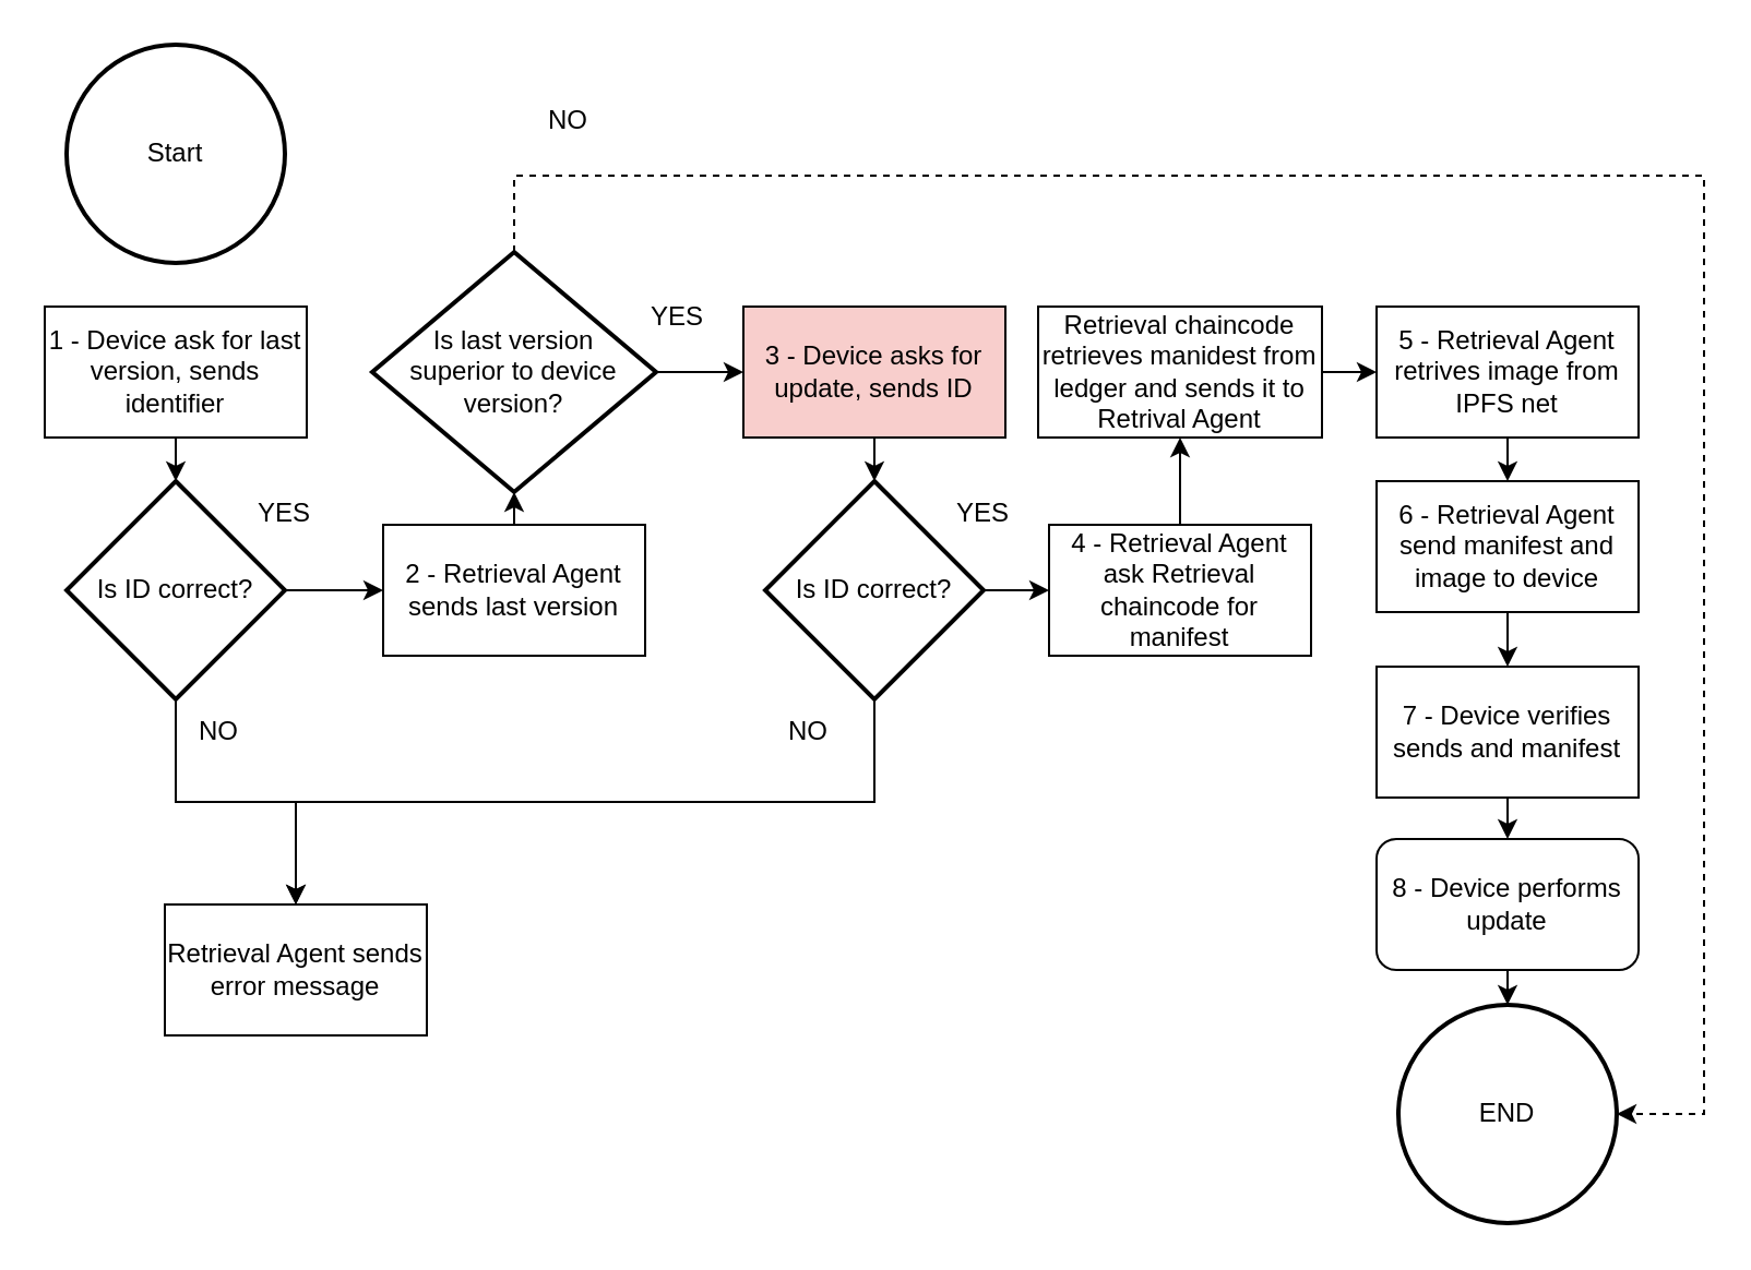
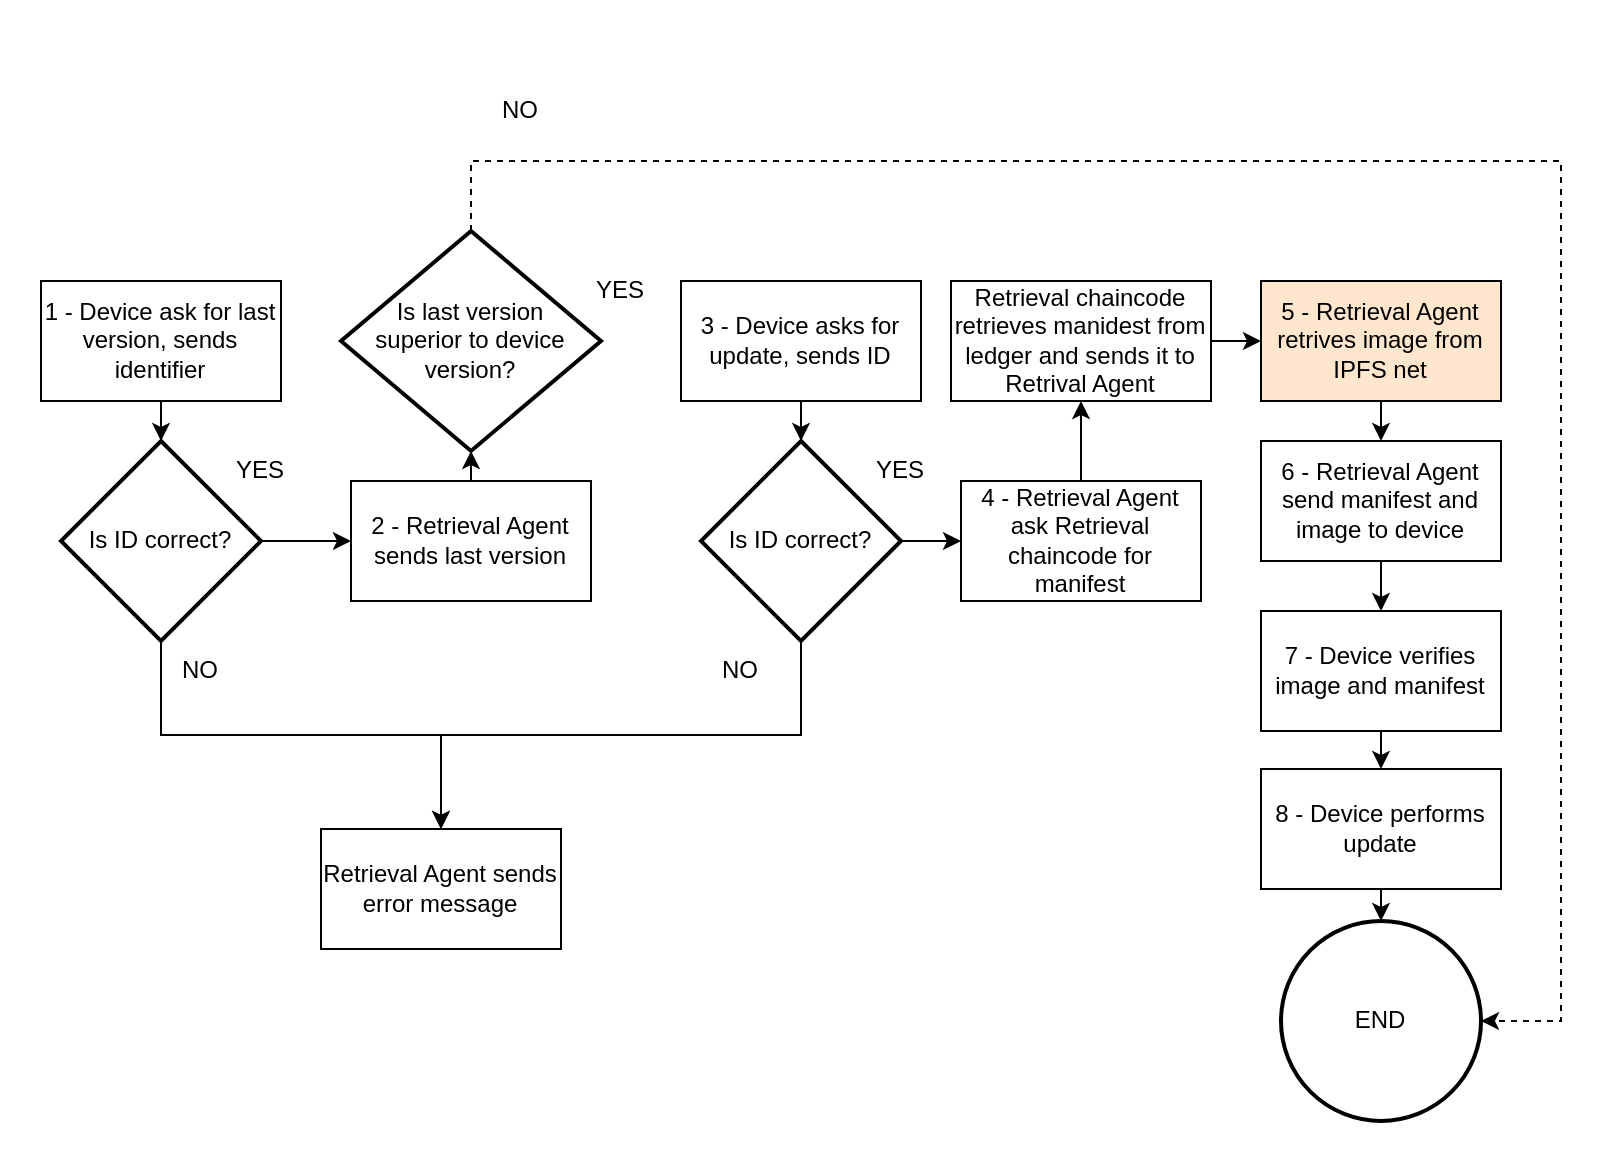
  <mxCell id="0" />
  <mxCell id="1" parent="0" />
- <mxCell id="2" value="Start" style="strokeWidth=2;html=1;shape=mxgraph.flowchart.start_2;whiteSpace=wrap;" parent="1" vertex="1"><mxGeometry x="30" y="20" width="100" height="100" as="geometry" /></mxCell>
  <mxCell id="3" style="edgeStyle=orthogonalEdgeStyle;rounded=0;orthogonalLoop=1;jettySize=auto;html=1;exitX=0.5;exitY=1;exitDx=0;exitDy=0;entryX=0.5;entryY=0;entryDx=0;entryDy=0;entryPerimeter=0;" parent="1" source="4" target="9" edge="1"><mxGeometry relative="1" as="geometry" /></mxCell>
  <mxCell id="4" value="1 - Device ask for last version, sends identifier" style="rounded=0;whiteSpace=wrap;html=1;" parent="1" vertex="1"><mxGeometry x="20" y="140" width="120" height="60" as="geometry" /></mxCell>
  <mxCell id="5" style="edgeStyle=orthogonalEdgeStyle;rounded=0;orthogonalLoop=1;jettySize=auto;html=1;exitX=0.5;exitY=0;exitDx=0;exitDy=0;entryX=0.5;entryY=1;entryDx=0;entryDy=0;entryPerimeter=0;" parent="1" source="6" target="12" edge="1"><mxGeometry relative="1" as="geometry" /></mxCell>
  <mxCell id="6" value="2 - Retrieval Agent sends last version" style="rounded=0;whiteSpace=wrap;html=1;" parent="1" vertex="1"><mxGeometry x="175" y="240" width="120" height="60" as="geometry" /></mxCell>
  <mxCell id="7" style="edgeStyle=orthogonalEdgeStyle;rounded=0;orthogonalLoop=1;jettySize=auto;html=1;exitX=1;exitY=0.5;exitDx=0;exitDy=0;exitPerimeter=0;entryX=0;entryY=0.5;entryDx=0;entryDy=0;" parent="1" source="9" target="6" edge="1"><mxGeometry relative="1" as="geometry" /></mxCell>
  <mxCell id="8" style="edgeStyle=orthogonalEdgeStyle;rounded=0;orthogonalLoop=1;jettySize=auto;html=1;exitX=0.5;exitY=1;exitDx=0;exitDy=0;exitPerimeter=0;entryX=0.5;entryY=0;entryDx=0;entryDy=0;" parent="1" source="9" target="14" edge="1"><mxGeometry relative="1" as="geometry" /></mxCell>
  <mxCell id="9" value="Is ID correct?" style="strokeWidth=2;html=1;shape=mxgraph.flowchart.decision;whiteSpace=wrap;" parent="1" vertex="1"><mxGeometry x="30" y="220" width="100" height="100" as="geometry" /></mxCell>
- <mxCell id="10" style="edgeStyle=orthogonalEdgeStyle;rounded=0;orthogonalLoop=1;jettySize=auto;html=1;exitX=1;exitY=0.5;exitDx=0;exitDy=0;exitPerimeter=0;entryX=0;entryY=0.5;entryDx=0;entryDy=0;" parent="1" source="12" target="17" edge="1"><mxGeometry relative="1" as="geometry" /></mxCell>
  <mxCell id="11" style="edgeStyle=orthogonalEdgeStyle;rounded=0;orthogonalLoop=1;jettySize=auto;html=1;exitX=0.5;exitY=0;exitDx=0;exitDy=0;exitPerimeter=0;entryX=1;entryY=0.5;entryDx=0;entryDy=0;entryPerimeter=0;dashed=1;" parent="1" source="12" target="33" edge="1"><mxGeometry relative="1" as="geometry"><Array as="points"><mxPoint x="235" y="80" /><mxPoint x="780" y="80" /><mxPoint x="780" y="510" /></Array></mxGeometry></mxCell>
  <mxCell id="12" value="&lt;div&gt;Is last version&lt;/div&gt;&lt;div&gt;superior to device version?&lt;br&gt;&lt;/div&gt;" style="strokeWidth=2;html=1;shape=mxgraph.flowchart.decision;whiteSpace=wrap;" parent="1" vertex="1"><mxGeometry x="170" y="115" width="130" height="110" as="geometry" /></mxCell>
  <mxCell id="13" value="YES" style="text;html=1;strokeColor=none;fillColor=none;align=center;verticalAlign=middle;whiteSpace=wrap;rounded=0;" parent="1" vertex="1"><mxGeometry x="100" y="220" width="60" height="30" as="geometry" /></mxCell>
- <mxCell id="14" value="Retrieval Agent sends error message" style="rounded=0;whiteSpace=wrap;html=1;" parent="1" vertex="1"><mxGeometry x="75" y="414" width="120" height="60" as="geometry" /></mxCell>
+ <mxCell id="14" value="Retrieval Agent sends error message" style="rounded=0;whiteSpace=wrap;html=1;" parent="1" vertex="1"><mxGeometry x="160" y="414" width="120" height="60" as="geometry" /></mxCell>
  <mxCell id="15" value="NO" style="text;html=1;strokeColor=none;fillColor=none;align=center;verticalAlign=middle;whiteSpace=wrap;rounded=0;" parent="1" vertex="1"><mxGeometry x="70" y="320" width="60" height="30" as="geometry" /></mxCell>
  <mxCell id="16" style="edgeStyle=orthogonalEdgeStyle;rounded=0;orthogonalLoop=1;jettySize=auto;html=1;exitX=0.5;exitY=1;exitDx=0;exitDy=0;entryX=0.5;entryY=0;entryDx=0;entryDy=0;entryPerimeter=0;" parent="1" source="17" target="22" edge="1"><mxGeometry relative="1" as="geometry" /></mxCell>
- <mxCell id="17" value="3 - Device asks for update, sends ID" style="rounded=0;whiteSpace=wrap;html=1;fillColor=#f8cecc;" parent="1" vertex="1"><mxGeometry x="340" y="140" width="120" height="60" as="geometry" /></mxCell>
+ <mxCell id="17" value="3 - Device asks for update, sends ID" style="rounded=0;whiteSpace=wrap;html=1;" parent="1" vertex="1"><mxGeometry x="340" y="140" width="120" height="60" as="geometry" /></mxCell>
  <mxCell id="18" style="edgeStyle=orthogonalEdgeStyle;rounded=0;orthogonalLoop=1;jettySize=auto;html=1;exitX=0.5;exitY=0;exitDx=0;exitDy=0;entryX=0.5;entryY=1;entryDx=0;entryDy=0;" edge="1" parent="1" source="19" target="37"><mxGeometry relative="1" as="geometry" /></mxCell>
  <mxCell id="19" value="4 - Retrieval Agent ask Retrieval chaincode for manifest" style="rounded=0;whiteSpace=wrap;html=1;" parent="1" vertex="1"><mxGeometry x="480" y="240" width="120" height="60" as="geometry" /></mxCell>
  <mxCell id="20" style="edgeStyle=orthogonalEdgeStyle;rounded=0;orthogonalLoop=1;jettySize=auto;html=1;exitX=1;exitY=0.5;exitDx=0;exitDy=0;exitPerimeter=0;entryX=0;entryY=0.5;entryDx=0;entryDy=0;" parent="1" source="22" target="19" edge="1"><mxGeometry relative="1" as="geometry" /></mxCell>
  <mxCell id="21" style="edgeStyle=orthogonalEdgeStyle;rounded=0;orthogonalLoop=1;jettySize=auto;html=1;exitX=0.5;exitY=1;exitDx=0;exitDy=0;exitPerimeter=0;entryX=0.5;entryY=0;entryDx=0;entryDy=0;" parent="1" source="22" target="14" edge="1"><mxGeometry relative="1" as="geometry"><mxPoint x="-170" y="980" as="targetPoint" /></mxGeometry></mxCell>
  <mxCell id="22" value="Is ID correct?" style="strokeWidth=2;html=1;shape=mxgraph.flowchart.decision;whiteSpace=wrap;" parent="1" vertex="1"><mxGeometry x="350" y="220" width="100" height="100" as="geometry" /></mxCell>
  <mxCell id="23" value="YES" style="text;html=1;strokeColor=none;fillColor=none;align=center;verticalAlign=middle;whiteSpace=wrap;rounded=0;" parent="1" vertex="1"><mxGeometry x="420" y="220" width="60" height="30" as="geometry" /></mxCell>
  <mxCell id="24" value="NO" style="text;html=1;strokeColor=none;fillColor=none;align=center;verticalAlign=middle;whiteSpace=wrap;rounded=0;" parent="1" vertex="1"><mxGeometry x="340" y="320" width="60" height="30" as="geometry" /></mxCell>
  <mxCell id="25" style="edgeStyle=orthogonalEdgeStyle;rounded=0;orthogonalLoop=1;jettySize=auto;html=1;exitX=0.5;exitY=1;exitDx=0;exitDy=0;entryX=0.5;entryY=0;entryDx=0;entryDy=0;" parent="1" source="26" target="28" edge="1"><mxGeometry relative="1" as="geometry" /></mxCell>
- <mxCell id="26" value="5 - Retrieval Agent retrives image from IPFS net" style="rounded=0;whiteSpace=wrap;html=1;" parent="1" vertex="1"><mxGeometry x="630" y="140" width="120" height="60" as="geometry" /></mxCell>
+ <mxCell id="26" value="5 - Retrieval Agent retrives image from IPFS net" style="rounded=0;whiteSpace=wrap;html=1;fillColor=#ffe6cc;" parent="1" vertex="1"><mxGeometry x="630" y="140" width="120" height="60" as="geometry" /></mxCell>
  <mxCell id="27" style="edgeStyle=orthogonalEdgeStyle;rounded=0;orthogonalLoop=1;jettySize=auto;html=1;exitX=0.5;exitY=1;exitDx=0;exitDy=0;entryX=0.5;entryY=0;entryDx=0;entryDy=0;" parent="1" source="28" target="30" edge="1"><mxGeometry relative="1" as="geometry" /></mxCell>
  <mxCell id="28" value="6 - Retrieval Agent send manifest and image to device" style="rounded=0;whiteSpace=wrap;html=1;" parent="1" vertex="1"><mxGeometry x="630" y="220" width="120" height="60" as="geometry" /></mxCell>
  <mxCell id="29" style="edgeStyle=orthogonalEdgeStyle;rounded=0;orthogonalLoop=1;jettySize=auto;html=1;exitX=0.5;exitY=1;exitDx=0;exitDy=0;entryX=0.5;entryY=0;entryDx=0;entryDy=0;" parent="1" source="30" target="32" edge="1"><mxGeometry relative="1" as="geometry"><mxPoint x="690" y="560" as="targetPoint" /></mxGeometry></mxCell>
- <mxCell id="30" value="7 - Device verifies sends and manifest" style="rounded=0;whiteSpace=wrap;html=1;" parent="1" vertex="1"><mxGeometry x="630" y="305" width="120" height="60" as="geometry" /></mxCell>
+ <mxCell id="30" value="7 - Device verifies image and manifest" style="rounded=0;whiteSpace=wrap;html=1;" parent="1" vertex="1"><mxGeometry x="630" y="305" width="120" height="60" as="geometry" /></mxCell>
  <mxCell id="31" style="edgeStyle=orthogonalEdgeStyle;rounded=0;orthogonalLoop=1;jettySize=auto;html=1;exitX=0.5;exitY=1;exitDx=0;exitDy=0;entryX=0.5;entryY=0;entryDx=0;entryDy=0;entryPerimeter=0;" parent="1" source="32" target="33" edge="1"><mxGeometry relative="1" as="geometry" /></mxCell>
- <mxCell id="32" value="8 - Device performs update" style="whiteSpace=wrap;html=1;rounded=1;" parent="1" vertex="1"><mxGeometry x="630" y="384" width="120" height="60" as="geometry" /></mxCell>
+ <mxCell id="32" value="8 - Device performs update" style="rounded=0;whiteSpace=wrap;html=1;" parent="1" vertex="1"><mxGeometry x="630" y="384" width="120" height="60" as="geometry" /></mxCell>
  <mxCell id="33" value="END" style="strokeWidth=2;html=1;shape=mxgraph.flowchart.start_2;whiteSpace=wrap;" parent="1" vertex="1"><mxGeometry x="640" y="460" width="100" height="100" as="geometry" /></mxCell>
  <mxCell id="34" value="NO" style="text;html=1;strokeColor=none;fillColor=none;align=center;verticalAlign=middle;whiteSpace=wrap;rounded=0;" parent="1" vertex="1"><mxGeometry x="230" y="40" width="60" height="30" as="geometry" /></mxCell>
  <mxCell id="35" value="YES" style="text;html=1;strokeColor=none;fillColor=none;align=center;verticalAlign=middle;whiteSpace=wrap;rounded=0;" parent="1" vertex="1"><mxGeometry x="280" y="130" width="60" height="30" as="geometry" /></mxCell>
  <mxCell id="36" style="edgeStyle=orthogonalEdgeStyle;rounded=0;orthogonalLoop=1;jettySize=auto;html=1;exitX=1;exitY=0.5;exitDx=0;exitDy=0;" edge="1" parent="1" source="37" target="26"><mxGeometry relative="1" as="geometry" /></mxCell>
  <mxCell id="37" value="Retrieval chaincode retrieves manidest from ledger and sends it to Retrival Agent" style="rounded=0;whiteSpace=wrap;html=1;" vertex="1" parent="1"><mxGeometry x="475" y="140" width="130" height="60" as="geometry" /></mxCell>
